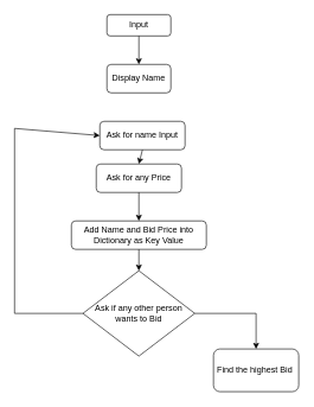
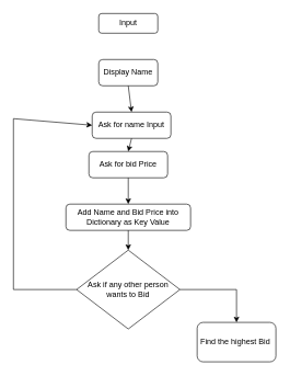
  <mxCell id="0" />
  <mxCell id="1" parent="0" />
  <mxCell id="2" value="Input" style="rounded=1;whiteSpace=wrap;html=1;" vertex="1" parent="1"><mxGeometry x="150" y="20" width="90" height="30" as="geometry" /></mxCell>
  <mxCell id="3" value="Display Name" style="rounded=1;whiteSpace=wrap;html=1;" vertex="1" parent="1"><mxGeometry x="150" y="90" width="90" height="40" as="geometry" /></mxCell>
- <mxCell id="4" value="" style="endArrow=classic;html=1;rounded=0;exitX=0.5;exitY=1;exitDx=0;exitDy=0;entryX=0.5;entryY=0;entryDx=0;entryDy=0;" edge="1" parent="1" source="2" target="3"><mxGeometry width="50" height="50" relative="1" as="geometry"><mxPoint x="200" y="280" as="sourcePoint" /><mxPoint x="250" y="230" as="targetPoint" /></mxGeometry></mxCell>
  <mxCell id="5" value="Ask for name Input" style="rounded=1;whiteSpace=wrap;html=1;" vertex="1" parent="1"><mxGeometry x="140" y="170" width="120" height="40" as="geometry" /></mxCell>
- <mxCell id="6" value="Ask for any Price" style="rounded=1;whiteSpace=wrap;html=1;" vertex="1" parent="1"><mxGeometry x="135" y="230" width="120" height="40" as="geometry" /></mxCell>
+ <mxCell id="6" value="Ask for bid Price" style="rounded=1;whiteSpace=wrap;html=1;" vertex="1" parent="1"><mxGeometry x="135" y="230" width="120" height="40" as="geometry" /></mxCell>
+ <mxCell id="7" value="" style="endArrow=classic;html=1;rounded=0;exitX=0.5;exitY=1;exitDx=0;exitDy=0;entryX=0.5;entryY=0;entryDx=0;entryDy=0;" edge="1" parent="1" source="3" target="5"><mxGeometry width="50" height="50" relative="1" as="geometry"><mxPoint x="200" y="280" as="sourcePoint" /><mxPoint x="250" y="230" as="targetPoint" /></mxGeometry></mxCell>
  <mxCell id="8" value="" style="endArrow=classic;html=1;rounded=0;exitX=0.5;exitY=1;exitDx=0;exitDy=0;entryX=0.5;entryY=0;entryDx=0;entryDy=0;" edge="1" parent="1" source="5" target="6"><mxGeometry width="50" height="50" relative="1" as="geometry"><mxPoint x="200" y="280" as="sourcePoint" /><mxPoint x="250" y="230" as="targetPoint" /></mxGeometry></mxCell>
  <mxCell id="9" value="Add Name and Bid Price into Dictionary as Key Value" style="rounded=1;whiteSpace=wrap;html=1;" vertex="1" parent="1"><mxGeometry x="100" y="310" width="190" height="40" as="geometry" /></mxCell>
  <mxCell id="10" value="" style="endArrow=classic;html=1;rounded=0;exitX=0.5;exitY=1;exitDx=0;exitDy=0;" edge="1" parent="1" source="6" target="9"><mxGeometry width="50" height="50" relative="1" as="geometry"><mxPoint x="200" y="270" as="sourcePoint" /><mxPoint x="250" y="220" as="targetPoint" /></mxGeometry></mxCell>
  <mxCell id="11" value="Ask if any other person wants to Bid" style="rhombus;whiteSpace=wrap;html=1;" vertex="1" parent="1"><mxGeometry x="116.25" y="380" width="157.5" height="120" as="geometry" /></mxCell>
  <mxCell id="12" value="" style="endArrow=classic;html=1;rounded=0;exitX=0.5;exitY=1;exitDx=0;exitDy=0;" edge="1" parent="1" source="9" target="11"><mxGeometry width="50" height="50" relative="1" as="geometry"><mxPoint x="200" y="290" as="sourcePoint" /><mxPoint x="250" y="240" as="targetPoint" /></mxGeometry></mxCell>
  <mxCell id="13" value="Find the highest Bid&amp;nbsp;" style="rounded=1;whiteSpace=wrap;html=1;" vertex="1" parent="1"><mxGeometry x="300" y="490" width="120" height="60" as="geometry" /></mxCell>
  <mxCell id="14" value="" style="endArrow=classic;html=1;rounded=0;exitX=1;exitY=0.5;exitDx=0;exitDy=0;entryX=0.5;entryY=0;entryDx=0;entryDy=0;" edge="1" parent="1" source="11" target="13"><mxGeometry width="50" height="50" relative="1" as="geometry"><mxPoint x="280" y="300" as="sourcePoint" /><mxPoint x="330" y="250" as="targetPoint" /><Array as="points"><mxPoint x="360" y="440" /></Array></mxGeometry></mxCell>
  <mxCell id="15" value="" style="endArrow=classic;html=1;rounded=0;exitX=0;exitY=0.5;exitDx=0;exitDy=0;entryX=0;entryY=0.5;entryDx=0;entryDy=0;" edge="1" parent="1" source="11" target="5"><mxGeometry width="50" height="50" relative="1" as="geometry"><mxPoint x="280" y="300" as="sourcePoint" /><mxPoint x="330" y="250" as="targetPoint" /><Array as="points"><mxPoint x="20" y="440" /><mxPoint x="20" y="180" /></Array></mxGeometry></mxCell>
